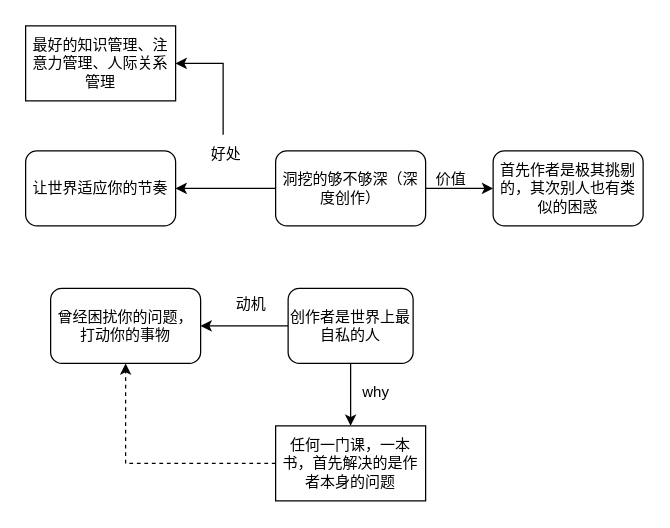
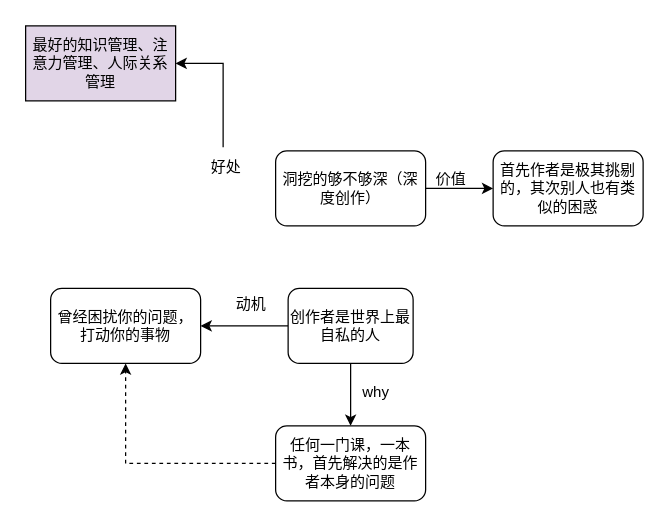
  <mxCell id="0" />
  <mxCell id="1" parent="0" />
  <mxCell id="2" value="" style="edgeStyle=orthogonalEdgeStyle;rounded=0;orthogonalLoop=1;jettySize=auto;html=1;" edge="1" parent="1" source="4" target="6"><mxGeometry relative="1" as="geometry" /></mxCell>
  <mxCell id="3" value="" style="edgeStyle=orthogonalEdgeStyle;rounded=0;orthogonalLoop=1;jettySize=auto;html=1;" edge="1" parent="1" source="4" target="15"><mxGeometry relative="1" as="geometry" /></mxCell>
  <mxCell id="4" value="创作者是世界上最自私的人" style="rounded=1;whiteSpace=wrap;html=1;" vertex="1" parent="1"><mxGeometry x="230" y="230" width="100" height="60" as="geometry" /></mxCell>
  <mxCell id="5" style="edgeStyle=orthogonalEdgeStyle;rounded=0;orthogonalLoop=1;jettySize=auto;html=1;entryX=0.5;entryY=1;entryDx=0;entryDy=0;dashed=1;" edge="1" parent="1" source="6" target="15"><mxGeometry relative="1" as="geometry" /></mxCell>
- <mxCell id="6" value="任何一门课，一本书，首先解决的是作者本身的问题" style="whiteSpace=wrap;html=1;rounded=0;" vertex="1" parent="1"><mxGeometry x="220" y="340" width="120" height="60" as="geometry" /></mxCell>
+ <mxCell id="6" value="任何一门课，一本书，首先解决的是作者本身的问题" style="whiteSpace=wrap;html=1;rounded=1;" vertex="1" parent="1"><mxGeometry x="220" y="340" width="120" height="60" as="geometry" /></mxCell>
  <mxCell id="7" value="首先作者是极其挑剔的，其次别人也有类似的困惑" style="whiteSpace=wrap;html=1;rounded=1;" vertex="1" parent="1"><mxGeometry x="394" y="120" width="120" height="60" as="geometry" /></mxCell>
- <mxCell id="8" value="" style="edgeStyle=orthogonalEdgeStyle;rounded=0;orthogonalLoop=1;jettySize=auto;html=1;" edge="1" parent="1" source="10" target="11"><mxGeometry relative="1" as="geometry" /></mxCell>
  <mxCell id="9" value="" style="edgeStyle=orthogonalEdgeStyle;rounded=0;orthogonalLoop=1;jettySize=auto;html=1;" edge="1" parent="1" source="10" target="7"><mxGeometry relative="1" as="geometry" /></mxCell>
  <mxCell id="10" value="洞挖的够不够深（深度创作）" style="whiteSpace=wrap;html=1;rounded=1;" vertex="1" parent="1"><mxGeometry x="220" y="120" width="120" height="60" as="geometry" /></mxCell>
- <mxCell id="11" value="让世界适应你的节奏" style="whiteSpace=wrap;html=1;rounded=1;" vertex="1" parent="1"><mxGeometry x="20" y="120" width="120" height="60" as="geometry" /></mxCell>
  <mxCell id="12" value="" style="edgeStyle=orthogonalEdgeStyle;rounded=0;orthogonalLoop=1;jettySize=auto;html=1;exitX=0.46;exitY=-0.033;exitDx=0;exitDy=0;exitPerimeter=0;entryX=1;entryY=0.5;entryDx=0;entryDy=0;" edge="1" parent="1" source="13" target="14"><mxGeometry relative="1" as="geometry"><mxPoint x="160" y="60" as="targetPoint" /><Array as="points"><mxPoint x="178" y="50" /></Array></mxGeometry></mxCell>
- <mxCell id="13" value="好处" style="text;html=1;align=center;verticalAlign=middle;resizable=0;points=[];autosize=1;strokeColor=none;fillColor=none;" vertex="1" parent="1"><mxGeometry x="155" y="108" width="50" height="30" as="geometry" /></mxCell>
- <mxCell id="14" value="最好的知识管理、注意力管理、人际关系管理" style="whiteSpace=wrap;html=1;" vertex="1" parent="1"><mxGeometry x="20" y="20" width="120" height="60" as="geometry" /></mxCell>
+ <mxCell id="13" value="好处" style="text;html=1;align=center;verticalAlign=middle;resizable=0;points=[];autosize=1;strokeColor=none;fillColor=none;" vertex="1" parent="1"><mxGeometry x="155" y="118" width="50" height="30" as="geometry" /></mxCell>
+ <mxCell id="14" value="最好的知识管理、注意力管理、人际关系管理" style="whiteSpace=wrap;html=1;fillColor=#e1d5e7;" vertex="1" parent="1"><mxGeometry x="20" y="20" width="120" height="60" as="geometry" /></mxCell>
  <mxCell id="15" value="曾经困扰你的问题，打动你的事物" style="rounded=1;whiteSpace=wrap;html=1;" vertex="1" parent="1"><mxGeometry x="40" y="230" width="120" height="60" as="geometry" /></mxCell>
  <mxCell id="16" value="动机" style="text;html=1;align=center;verticalAlign=middle;resizable=0;points=[];autosize=1;strokeColor=none;fillColor=none;" vertex="1" parent="1"><mxGeometry x="175" y="228" width="50" height="30" as="geometry" /></mxCell>
  <mxCell id="17" value="价值" style="text;html=1;align=center;verticalAlign=middle;resizable=0;points=[];autosize=1;strokeColor=none;fillColor=none;" vertex="1" parent="1"><mxGeometry x="335" y="128" width="50" height="30" as="geometry" /></mxCell>
  <mxCell id="18" value="why" style="text;html=1;align=center;verticalAlign=middle;resizable=0;points=[];autosize=1;strokeColor=none;fillColor=none;" vertex="1" parent="1"><mxGeometry x="280" y="298" width="40" height="30" as="geometry" /></mxCell>
